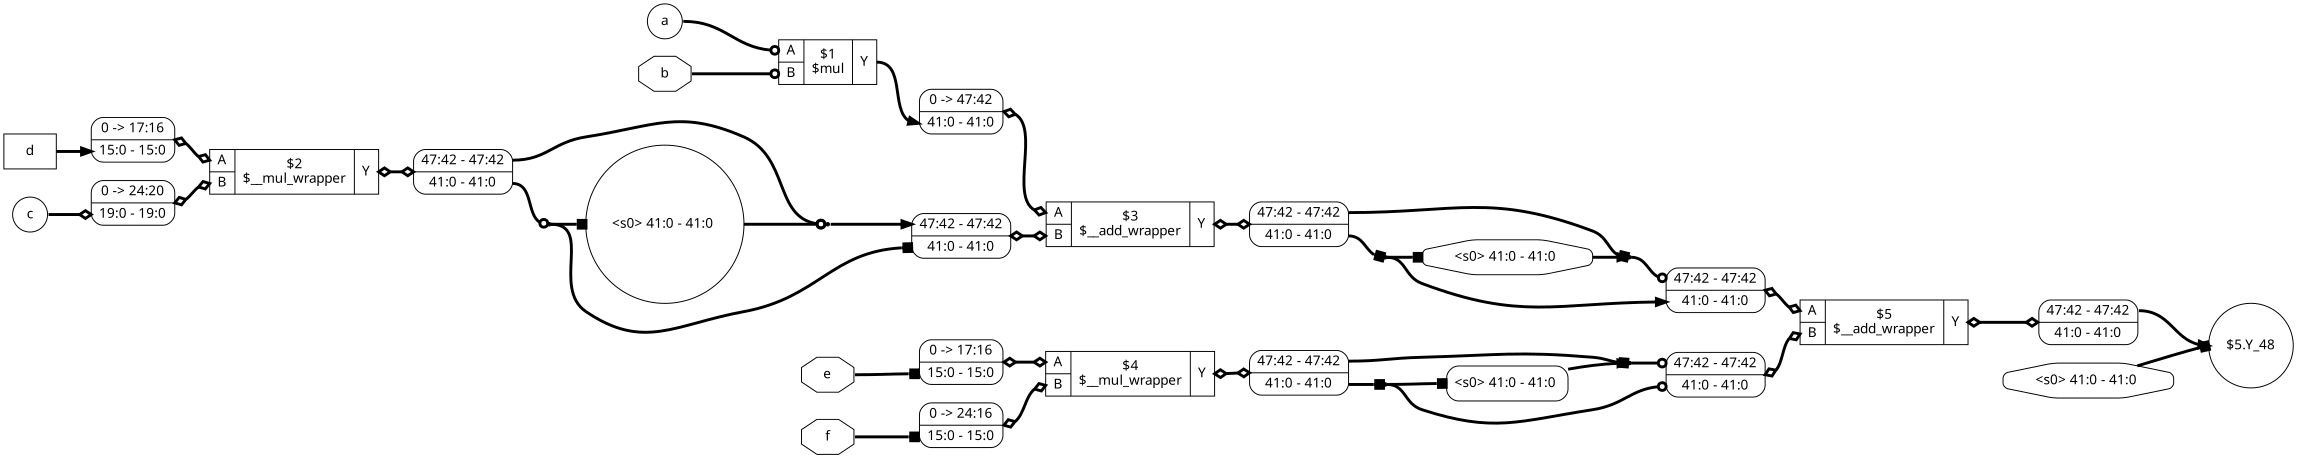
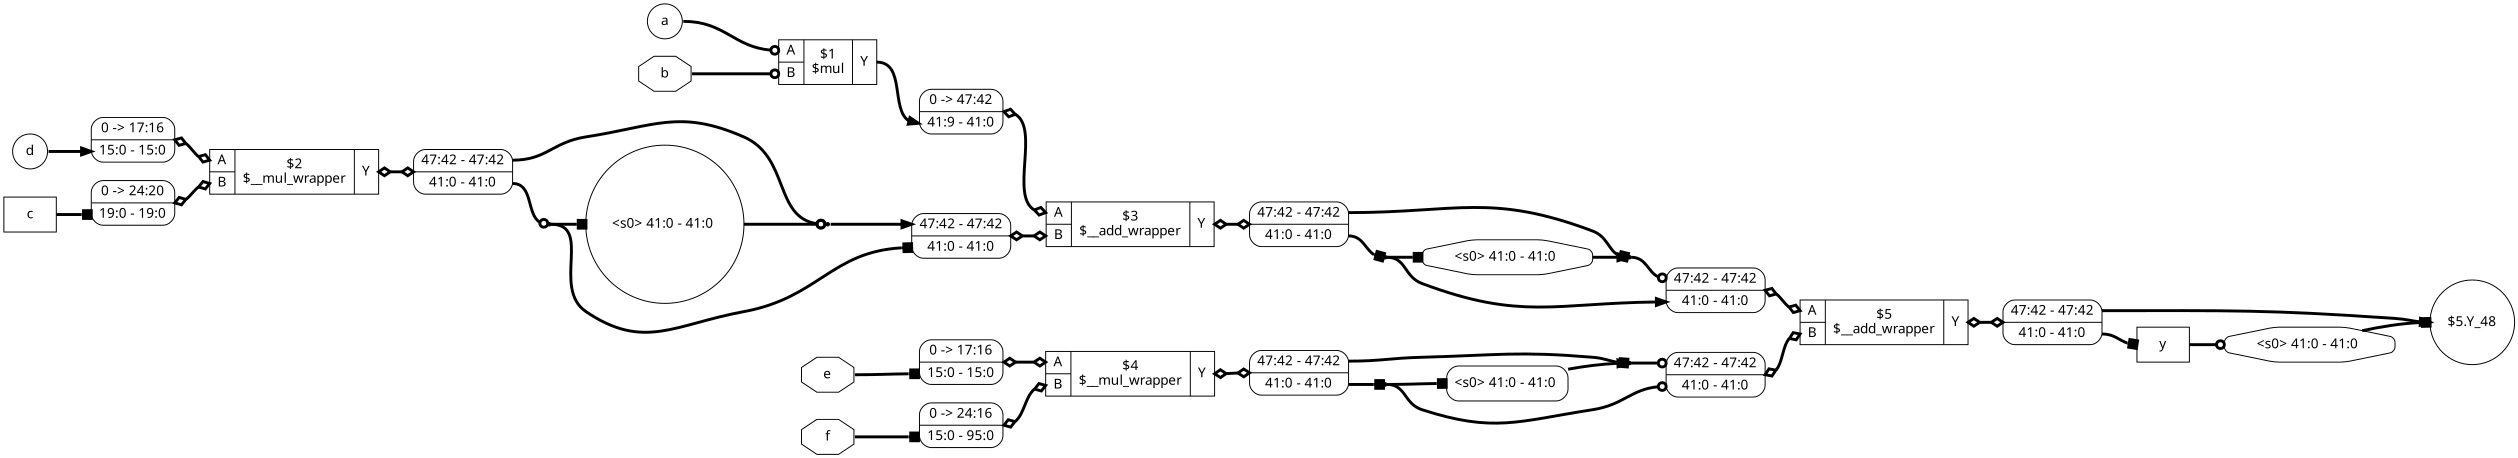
  digraph {
    fontname="Noto Sans"
    rankdir=LR
    remincross=true
    node [color=black fontcolor=black fontname="Noto Sans" shape=record]
    edge [arrowhead=box color=black fontcolor=black fontname="Noto Sans" headport=w style="setlinewidth(3)" tailport=e]
    n9 [label=a shape=circle]
    c21 [label="{{<p16> A|<p17> B}|$1\n$mul|{<p18> Y}}" color="" fontcolor=""]
-   x0 [label="0 -&gt; 47:42 |<s0> 41:0 - 41:0 " style=rounded]
+   x0 [label="0 -&gt; 47:42 |<s0> 41:9 - 41:0 " style=rounded]
    n10 [label=b shape=octagon]
-   n11 [label=c shape=circle]
+   n11 [label=c shape=box]
    x7 [label="0 -&gt; 24:20 |<s0> 19:0 - 19:0 " style=rounded]
    c22 [label="{{<p16> A|<p17> B}|$2\n$__mul_wrapper|{<p18> Y}}" color="" fontcolor=""]
-   n12 [label=d shape=box]
+   n12 [label=d shape=circle]
    x6 [label="0 -&gt; 17:16 |<s0> 15:0 - 15:0 " style=rounded]
    n13 [label=e shape=octagon]
    x9 [label="0 -&gt; 17:16 |<s0> 15:0 - 15:0 " style=rounded]
    c23 [label="{{<p16> A|<p17> B}|$4\n$__mul_wrapper|{<p18> Y}}" color="" fontcolor=""]
    n14 [label=f shape=octagon]
-   x10 [label="0 -&gt; 24:16 |<s0> 15:0 - 15:0 " style=rounded]
+   x10 [label="0 -&gt; 24:16 |<s0> 15:0 - 95:0 " style=rounded]
+   n15 [label=y shape=box]
    x13 [label="<s0> 41:0 - 41:0 " shape=octagon style=rounded]
    n8 [label="$5.Y_48" shape=circle color="" fontcolor=""]
    c19 [label="{{<p16> A|<p17> B}|$3\n$__add_wrapper|{<p18> Y}}" color="" fontcolor=""]
    x2 [label="<s1> 47:42 - 47:42 |<s0> 41:0 - 41:0 " style=rounded]
    n1 [shape=point color="" fontcolor=""]
    n6 [shape=point color="" fontcolor=""]
    x1 [label="<s1> 47:42 - 47:42 |<s0> 41:0 - 41:0 " style=rounded]
    x3 [label="<s1> 47:42 - 47:42 |<s0> 41:0 - 41:0 " style=rounded]
    x12 [label="<s0> 41:0 - 41:0 " shape=octagon style=rounded]
    c20 [label="{{<p16> A|<p17> B}|$5\n$__add_wrapper|{<p18> Y}}" color="" fontcolor=""]
    x5 [label="<s1> 47:42 - 47:42 |<s0> 41:0 - 41:0 " style=rounded]
    x4 [label="<s1> 47:42 - 47:42 |<s0> 41:0 - 41:0 " style=rounded]
    x8 [label="<s1> 47:42 - 47:42 |<s0> 41:0 - 41:0 " style=rounded]
    n3 [shape=point color="" fontcolor=""]
    n5 [shape=point color="" fontcolor=""]
    x14 [label="<s0> 41:0 - 41:0 " shape=circle style=rounded]
    x11 [label="<s1> 47:42 - 47:42 |<s0> 41:0 - 41:0 " style=rounded]
    n4 [shape=point color="" fontcolor=""]
    n7 [shape=point color="" fontcolor=""]
    x15 [label="<s0> 41:0 - 41:0 " shape=box style=rounded]
    n9 -> c21 [arrowhead=odot headport="p16:w"]
    c21 -> x0 [arrowhead=normal headport="s0:w" tailport="p18:e"]
    x0 -> c19 [arrowhead=odiamond arrowtail=odiamond dir=both headport="p16:w"]
    n10 -> c21 [arrowhead=odot headport="p17:w"]
-   n11 -> x7 [arrowhead=odiamond headport="s0:w"]
+   n11 -> x7 [headport="s0:w"]
    x7 -> c22 [arrowhead=odiamond arrowtail=odiamond dir=both headport="p17:w"]
    c22 -> x8 [arrowhead=odiamond arrowtail=odiamond dir=both tailport="p18:e"]
    n12 -> x6 [arrowhead=normal headport="s0:w"]
    x6 -> c22 [arrowhead=odiamond arrowtail=odiamond dir=both headport="p16:w"]
    n13 -> x9 [headport="s0:w"]
    x9 -> c23 [arrowhead=odiamond arrowtail=odiamond dir=both headport="p16:w"]
    c23 -> x11 [arrowhead=odiamond arrowtail=odiamond dir=both tailport="p18:e"]
    n14 -> x10 [headport="s0:w"]
    x10 -> c23 [arrowhead=odiamond arrowtail=odiamond dir=both headport="p17:w"]
+   n15 -> x13 [arrowhead=odot]
    x13 -> n8 [tailport="s0:e"]
    c19 -> x2 [arrowhead=odiamond arrowtail=odiamond dir=both tailport="p18:e"]
    x2 -> n1 [tailport="s0:e"]
    x2 -> n6 [tailport="s1:e"]
    n1 -> x3 [arrowhead=normal headport="s0:w"]
    n1 -> x12
    n6 -> x3 [arrowhead=odot headport="s1:w"]
    x1 -> c19 [arrowhead=odiamond arrowtail=odiamond dir=both headport="p17:w"]
    x3 -> c20 [arrowhead=odiamond arrowtail=odiamond dir=both headport="p16:w"]
    x12 -> n6 [arrowhead=normal tailport="s0:e"]
    c20 -> x5 [arrowhead=odiamond arrowtail=odiamond dir=both tailport="p18:e"]
+   x5 -> n15 [tailport="s0:e"]
    x5 -> n8 [arrowhead=normal tailport="s1:e"]
    x4 -> c20 [arrowhead=odiamond arrowtail=odiamond dir=both headport="p17:w"]
    x8 -> n3 [arrowhead=odot tailport="s0:e"]
    x8 -> n5 [arrowhead=odot tailport="s1:e"]
    n3 -> x1 [headport="s0:w"]
    n3 -> x14
    n5 -> x1 [arrowhead=normal headport="s1:w"]
    x14 -> n5 [arrowhead=odot tailport="s0:e"]
    x11 -> n4 [tailport="s0:e"]
    x11 -> n7 [tailport="s1:e"]
    n4 -> x4 [arrowhead=odot headport="s0:w"]
    n4 -> x15
    n7 -> x4 [arrowhead=odot headport="s1:w"]
    x15 -> n7 [arrowhead=normal tailport="s0:e"]
  }
